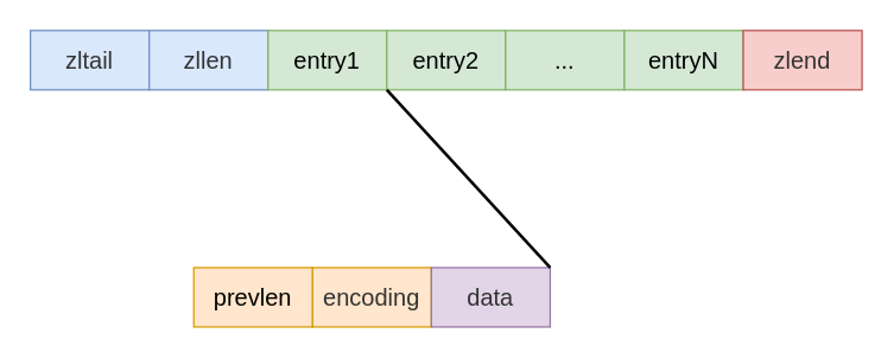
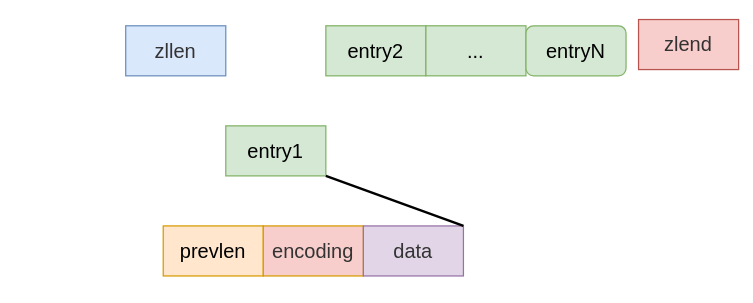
  <mxCell id="0" />
  <mxCell id="1" parent="0" />
- <mxCell id="2" value="&lt;span style=&quot;color: rgb(51, 51, 51); font-family: &amp;quot;pingfang sc&amp;quot;, avenir, tahoma, arial, &amp;quot;lantinghei sc&amp;quot;, &amp;quot;microsoft yahei&amp;quot;, &amp;quot;hiragino sans gb&amp;quot;, &amp;quot;microsoft sans serif&amp;quot;, &amp;quot;wenquanyi micro hei&amp;quot;, helvetica, sans-serif; font-size: 16px;&quot;&gt;zltail&lt;/span&gt;" style="rounded=0;whiteSpace=wrap;html=1;fillColor=#dae8fc;labelBackgroundColor=none;fontSize=16;strokeColor=#6c8ebf;" vertex="1" parent="1"><mxGeometry x="20" y="20" width="80" height="40" as="geometry" /></mxCell>
  <mxCell id="3" value="&lt;span style=&quot;color: rgb(51, 51, 51); font-family: &amp;quot;pingfang sc&amp;quot;, avenir, tahoma, arial, &amp;quot;lantinghei sc&amp;quot;, &amp;quot;microsoft yahei&amp;quot;, &amp;quot;hiragino sans gb&amp;quot;, &amp;quot;microsoft sans serif&amp;quot;, &amp;quot;wenquanyi micro hei&amp;quot;, helvetica, sans-serif; font-size: 16px;&quot;&gt;zllen&lt;/span&gt;" style="rounded=0;whiteSpace=wrap;html=1;fillColor=#dae8fc;labelBackgroundColor=none;fontSize=16;strokeColor=#6c8ebf;" vertex="1" parent="1"><mxGeometry x="100" y="20" width="80" height="40" as="geometry" /></mxCell>
- <mxCell id="4" value="&lt;span style=&quot;font-family: &amp;quot;pingfang sc&amp;quot;, avenir, tahoma, arial, &amp;quot;lantinghei sc&amp;quot;, &amp;quot;microsoft yahei&amp;quot;, &amp;quot;hiragino sans gb&amp;quot;, &amp;quot;microsoft sans serif&amp;quot;, &amp;quot;wenquanyi micro hei&amp;quot;, helvetica, sans-serif; font-size: 16px;&quot;&gt;entry1&lt;/span&gt;" style="rounded=0;whiteSpace=wrap;html=1;fillColor=#d5e8d4;labelBackgroundColor=none;strokeColor=#82b366;" vertex="1" parent="1"><mxGeometry x="180" y="20" width="80" height="40" as="geometry" /></mxCell>
+ <mxCell id="4" value="&lt;span style=&quot;font-family: &amp;quot;pingfang sc&amp;quot;, avenir, tahoma, arial, &amp;quot;lantinghei sc&amp;quot;, &amp;quot;microsoft yahei&amp;quot;, &amp;quot;hiragino sans gb&amp;quot;, &amp;quot;microsoft sans serif&amp;quot;, &amp;quot;wenquanyi micro hei&amp;quot;, helvetica, sans-serif; font-size: 16px;&quot;&gt;entry1&lt;/span&gt;" style="rounded=0;whiteSpace=wrap;html=1;fillColor=#d5e8d4;labelBackgroundColor=none;strokeColor=#82b366;" vertex="1" parent="1"><mxGeometry x="180" y="100" width="80" height="40" as="geometry" /></mxCell>
  <mxCell id="5" value="&lt;span style=&quot;font-family: &amp;quot;pingfang sc&amp;quot;, avenir, tahoma, arial, &amp;quot;lantinghei sc&amp;quot;, &amp;quot;microsoft yahei&amp;quot;, &amp;quot;hiragino sans gb&amp;quot;, &amp;quot;microsoft sans serif&amp;quot;, &amp;quot;wenquanyi micro hei&amp;quot;, helvetica, sans-serif; font-size: 16px;&quot;&gt;entry2&lt;/span&gt;" style="rounded=0;whiteSpace=wrap;html=1;fillColor=#d5e8d4;labelBackgroundColor=none;strokeColor=#82b366;" vertex="1" parent="1"><mxGeometry x="260" y="20" width="80" height="40" as="geometry" /></mxCell>
  <mxCell id="6" value="&lt;font face=&quot;pingfang sc, avenir, tahoma, arial, lantinghei sc, microsoft yahei, hiragino sans gb, microsoft sans serif, wenquanyi micro hei, helvetica, sans-serif&quot;&gt;&lt;span style=&quot;font-size: 16px;&quot;&gt;...&lt;/span&gt;&lt;/font&gt;" style="rounded=0;whiteSpace=wrap;html=1;fillColor=#d5e8d4;labelBackgroundColor=none;strokeColor=#82b366;" vertex="1" parent="1"><mxGeometry x="340" y="20" width="80" height="40" as="geometry" /></mxCell>
- <mxCell id="7" value="&lt;span style=&quot;font-family: &amp;quot;pingfang sc&amp;quot;, avenir, tahoma, arial, &amp;quot;lantinghei sc&amp;quot;, &amp;quot;microsoft yahei&amp;quot;, &amp;quot;hiragino sans gb&amp;quot;, &amp;quot;microsoft sans serif&amp;quot;, &amp;quot;wenquanyi micro hei&amp;quot;, helvetica, sans-serif; font-size: 16px;&quot;&gt;entryN&lt;/span&gt;" style="rounded=0;whiteSpace=wrap;html=1;fillColor=#d5e8d4;labelBackgroundColor=none;strokeColor=#82b366;" vertex="1" parent="1"><mxGeometry x="420" y="20" width="80" height="40" as="geometry" /></mxCell>
- <mxCell id="8" value="&lt;span style=&quot;color: rgb(51, 51, 51); font-family: &amp;quot;pingfang sc&amp;quot;, avenir, tahoma, arial, &amp;quot;lantinghei sc&amp;quot;, &amp;quot;microsoft yahei&amp;quot;, &amp;quot;hiragino sans gb&amp;quot;, &amp;quot;microsoft sans serif&amp;quot;, &amp;quot;wenquanyi micro hei&amp;quot;, helvetica, sans-serif; font-size: 16px;&quot;&gt;zlend&lt;/span&gt;" style="rounded=0;whiteSpace=wrap;html=1;fillColor=#f8cecc;strokeColor=#b85450;labelBackgroundColor=none;" vertex="1" parent="1"><mxGeometry x="500" y="20" width="80" height="40" as="geometry" /></mxCell>
+ <mxCell id="7" value="&lt;span style=&quot;font-family: &amp;quot;pingfang sc&amp;quot;, avenir, tahoma, arial, &amp;quot;lantinghei sc&amp;quot;, &amp;quot;microsoft yahei&amp;quot;, &amp;quot;hiragino sans gb&amp;quot;, &amp;quot;microsoft sans serif&amp;quot;, &amp;quot;wenquanyi micro hei&amp;quot;, helvetica, sans-serif; font-size: 16px;&quot;&gt;entryN&lt;/span&gt;" style="whiteSpace=wrap;html=1;fillColor=#d5e8d4;labelBackgroundColor=none;strokeColor=#82b366;rounded=1;" vertex="1" parent="1"><mxGeometry x="420" y="20" width="80" height="40" as="geometry" /></mxCell>
+ <mxCell id="8" value="&lt;span style=&quot;color: rgb(51, 51, 51); font-family: &amp;quot;pingfang sc&amp;quot;, avenir, tahoma, arial, &amp;quot;lantinghei sc&amp;quot;, &amp;quot;microsoft yahei&amp;quot;, &amp;quot;hiragino sans gb&amp;quot;, &amp;quot;microsoft sans serif&amp;quot;, &amp;quot;wenquanyi micro hei&amp;quot;, helvetica, sans-serif; font-size: 16px;&quot;&gt;zlend&lt;/span&gt;" style="rounded=0;whiteSpace=wrap;html=1;fillColor=#f8cecc;strokeColor=#b85450;labelBackgroundColor=none;" vertex="1" parent="1"><mxGeometry x="510" y="15" width="80" height="40" as="geometry" /></mxCell>
  <mxCell id="9" value="prevlen" style="rounded=0;whiteSpace=wrap;html=1;fillColor=#ffe6cc;labelBackgroundColor=none;fontSize=16;strokeColor=#d79b00;" vertex="1" parent="1"><mxGeometry x="130" y="180" width="80" height="40" as="geometry" /></mxCell>
- <mxCell id="10" value="&lt;font color=&quot;#333333&quot; face=&quot;pingfang sc, avenir, tahoma, arial, lantinghei sc, microsoft yahei, hiragino sans gb, microsoft sans serif, wenquanyi micro hei, helvetica, sans-serif&quot;&gt;encoding&lt;/font&gt;" style="rounded=0;whiteSpace=wrap;html=1;fillColor=#ffe6cc;labelBackgroundColor=none;fontSize=16;strokeColor=#d79b00;" vertex="1" parent="1"><mxGeometry x="210" y="180" width="80" height="40" as="geometry" /></mxCell>
+ <mxCell id="10" value="&lt;font color=&quot;#333333&quot; face=&quot;pingfang sc, avenir, tahoma, arial, lantinghei sc, microsoft yahei, hiragino sans gb, microsoft sans serif, wenquanyi micro hei, helvetica, sans-serif&quot;&gt;encoding&lt;/font&gt;" style="rounded=0;whiteSpace=wrap;html=1;fillColor=#f8cecc;labelBackgroundColor=none;fontSize=16;strokeColor=#d79b00;" vertex="1" parent="1"><mxGeometry x="210" y="180" width="80" height="40" as="geometry" /></mxCell>
  <mxCell id="11" value="&lt;font color=&quot;#333333&quot; face=&quot;pingfang sc, avenir, tahoma, arial, lantinghei sc, microsoft yahei, hiragino sans gb, microsoft sans serif, wenquanyi micro hei, helvetica, sans-serif&quot;&gt;data&lt;/font&gt;" style="rounded=0;whiteSpace=wrap;html=1;fillColor=#e1d5e7;labelBackgroundColor=none;fontSize=16;strokeColor=#9673a6;" vertex="1" parent="1"><mxGeometry x="290" y="180" width="80" height="40" as="geometry" /></mxCell>
  <mxCell id="12" value="" style="endArrow=none;dashed=0;html=1;dashPattern=1 3;strokeWidth=2;entryX=1;entryY=1;entryDx=0;entryDy=0;exitX=1;exitY=0;exitDx=0;exitDy=0;" edge="1" parent="1" source="11" target="4"><mxGeometry width="50" height="50" relative="1" as="geometry"><mxPoint x="240" y="130" as="sourcePoint" /><mxPoint x="290" y="80" as="targetPoint" /></mxGeometry></mxCell>
